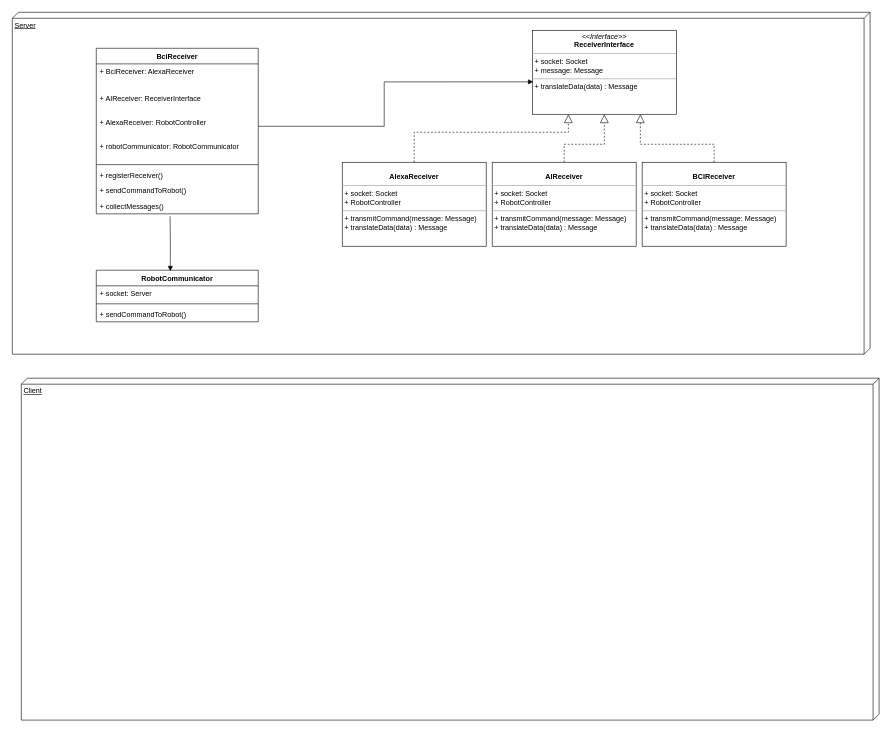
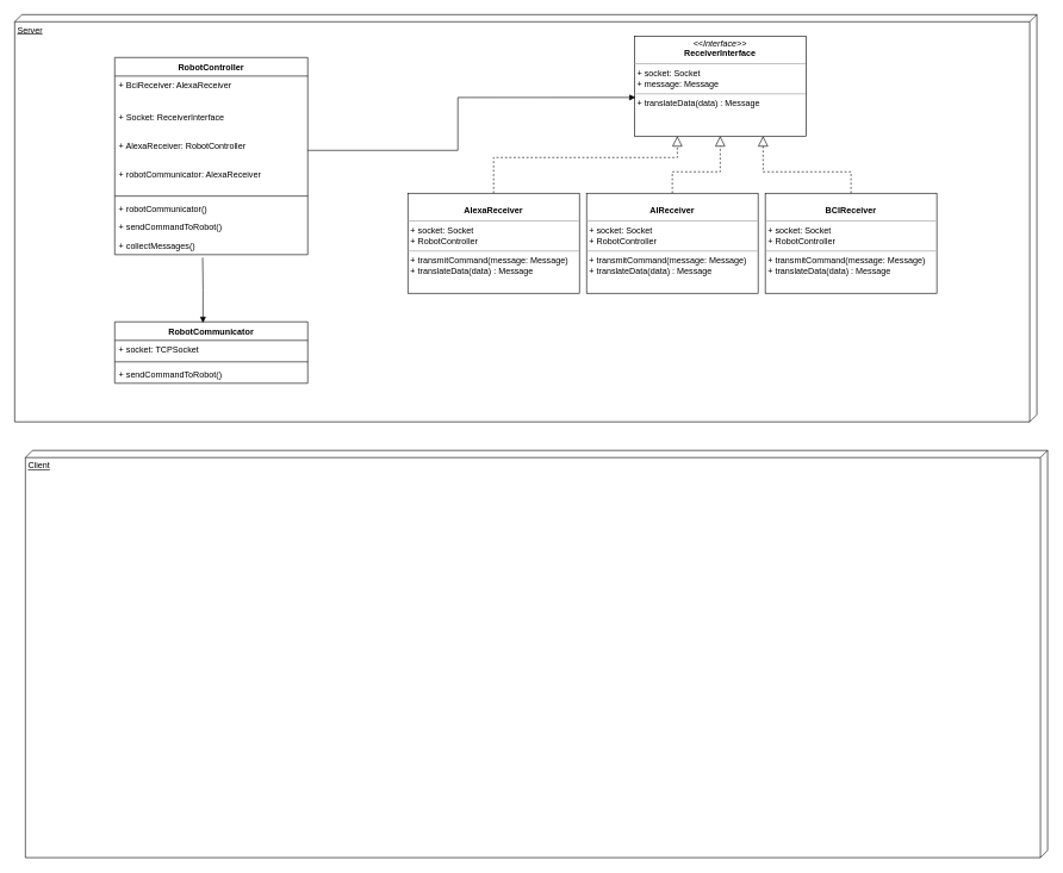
  <mxCell id="0" />
  <mxCell id="1" parent="0" />
  <mxCell id="2" value="Server" style="verticalAlign=top;align=left;spacingTop=8;spacingLeft=2;spacingRight=12;shape=cube;size=10;direction=south;fontStyle=4;html=1;" parent="1" vertex="1"><mxGeometry x="20" y="20" width="1430" height="570" as="geometry" /></mxCell>
  <mxCell id="3" value="&lt;p style=&quot;margin:0px;margin-top:4px;text-align:center;&quot;&gt;&lt;i&gt;&amp;lt;&amp;lt;Interface&amp;gt;&amp;gt;&lt;/i&gt;&lt;br&gt;&lt;b&gt;ReceiverInterface&lt;/b&gt;&lt;/p&gt;&lt;hr size=&quot;1&quot;&gt;&lt;p style=&quot;margin:0px;margin-left:4px;&quot;&gt;+ socket: Socket&lt;br&gt;&lt;/p&gt;&lt;p style=&quot;margin:0px;margin-left:4px;&quot;&gt;+ message: Message&lt;/p&gt;&lt;hr size=&quot;1&quot;&gt;&lt;p style=&quot;margin:0px;margin-left:4px;&quot;&gt;&lt;span style=&quot;background-color: initial;&quot;&gt;+ translateData(data) : Message&lt;/span&gt;&lt;br&gt;&lt;/p&gt;" style="verticalAlign=top;align=left;overflow=fill;fontSize=12;fontFamily=Helvetica;html=1;" parent="1" vertex="1"><mxGeometry x="887" y="50" width="240" height="140" as="geometry" /></mxCell>
  <mxCell id="4" value="&lt;p style=&quot;margin:0px;margin-top:4px;text-align:center;&quot;&gt;&lt;br&gt;&lt;b&gt;BCIReceiver&lt;/b&gt;&lt;/p&gt;&lt;hr size=&quot;1&quot;&gt;&lt;p style=&quot;margin:0px;margin-left:4px;&quot;&gt;+ socket: Socket&lt;br&gt;+ RobotController&lt;/p&gt;&lt;hr size=&quot;1&quot;&gt;&lt;p style=&quot;margin:0px;margin-left:4px;&quot;&gt;+ transmitCommand(message: Message)&lt;br&gt;&lt;/p&gt;&lt;p style=&quot;margin:0px;margin-left:4px;&quot;&gt;+ translateData(data) : Message&lt;/p&gt;" style="verticalAlign=top;align=left;overflow=fill;fontSize=12;fontFamily=Helvetica;html=1;" parent="1" vertex="1"><mxGeometry x="1070" y="270" width="240" height="140" as="geometry" /></mxCell>
  <mxCell id="5" value="" style="endArrow=block;dashed=1;endFill=0;endSize=12;html=1;rounded=0;entryX=0.75;entryY=1;entryDx=0;entryDy=0;exitX=0.5;exitY=0;exitDx=0;exitDy=0;edgeStyle=orthogonalEdgeStyle;" parent="1" source="4" target="3" edge="1"><mxGeometry width="160" relative="1" as="geometry"><mxPoint x="530" y="170" as="sourcePoint" /><mxPoint x="690" y="170" as="targetPoint" /><Array as="points"><mxPoint x="1190" y="240" /><mxPoint x="1067" y="240" /></Array></mxGeometry></mxCell>
- <mxCell id="6" value="BciReceiver" style="swimlane;fontStyle=1;align=center;verticalAlign=top;childLayout=stackLayout;horizontal=1;startSize=26;horizontalStack=0;resizeParent=1;resizeParentMax=0;resizeLast=0;collapsible=1;marginBottom=0;" parent="1" vertex="1"><mxGeometry x="160" y="80" width="270" height="276" as="geometry" /></mxCell>
+ <mxCell id="6" value="RobotController" style="swimlane;fontStyle=1;align=center;verticalAlign=top;childLayout=stackLayout;horizontal=1;startSize=26;horizontalStack=0;resizeParent=1;resizeParentMax=0;resizeLast=0;collapsible=1;marginBottom=0;" parent="1" vertex="1"><mxGeometry x="160" y="80" width="270" height="276" as="geometry" /></mxCell>
  <mxCell id="7" value="+ BciReceiver: AlexaReceiver" style="text;strokeColor=none;fillColor=none;align=left;verticalAlign=top;spacingLeft=4;spacingRight=4;overflow=hidden;rotatable=0;points=[[0,0.5],[1,0.5]];portConstraint=eastwest;" parent="6" vertex="1"><mxGeometry y="26" width="270" height="44" as="geometry" /></mxCell>
- <mxCell id="8" value="+ AIReceiver: ReceiverInterface" style="text;strokeColor=none;fillColor=none;align=left;verticalAlign=top;spacingLeft=4;spacingRight=4;overflow=hidden;rotatable=0;points=[[0,0.5],[1,0.5]];portConstraint=eastwest;" parent="6" vertex="1"><mxGeometry y="70" width="270" height="40" as="geometry" /></mxCell>
+ <mxCell id="8" value="+ Socket: ReceiverInterface" style="text;strokeColor=none;fillColor=none;align=left;verticalAlign=top;spacingLeft=4;spacingRight=4;overflow=hidden;rotatable=0;points=[[0,0.5],[1,0.5]];portConstraint=eastwest;" parent="6" vertex="1"><mxGeometry y="70" width="270" height="40" as="geometry" /></mxCell>
  <mxCell id="9" value="+ AlexaReceiver: RobotController" style="text;strokeColor=none;fillColor=none;align=left;verticalAlign=top;spacingLeft=4;spacingRight=4;overflow=hidden;rotatable=0;points=[[0,0.5],[1,0.5]];portConstraint=eastwest;" parent="6" vertex="1"><mxGeometry y="110" width="270" height="40" as="geometry" /></mxCell>
- <mxCell id="10" value="+ robotCommunicator: RobotCommunicator" style="text;strokeColor=none;fillColor=none;align=left;verticalAlign=top;spacingLeft=4;spacingRight=4;overflow=hidden;rotatable=0;points=[[0,0.5],[1,0.5]];portConstraint=eastwest;" parent="6" vertex="1"><mxGeometry y="150" width="270" height="40" as="geometry" /></mxCell>
+ <mxCell id="10" value="+ robotCommunicator: AlexaReceiver" style="text;strokeColor=none;fillColor=none;align=left;verticalAlign=top;spacingLeft=4;spacingRight=4;overflow=hidden;rotatable=0;points=[[0,0.5],[1,0.5]];portConstraint=eastwest;" parent="6" vertex="1"><mxGeometry y="150" width="270" height="40" as="geometry" /></mxCell>
  <mxCell id="11" value="" style="line;strokeWidth=1;fillColor=none;align=left;verticalAlign=middle;spacingTop=-1;spacingLeft=3;spacingRight=3;rotatable=0;labelPosition=right;points=[];portConstraint=eastwest;strokeColor=inherit;" parent="6" vertex="1"><mxGeometry y="190" width="270" height="8" as="geometry" /></mxCell>
- <mxCell id="12" value="+ registerReceiver()" style="text;strokeColor=none;fillColor=none;align=left;verticalAlign=top;spacingLeft=4;spacingRight=4;overflow=hidden;rotatable=0;points=[[0,0.5],[1,0.5]];portConstraint=eastwest;" parent="6" vertex="1"><mxGeometry y="198" width="270" height="26" as="geometry" /></mxCell>
+ <mxCell id="12" value="+ robotCommunicator()" style="text;strokeColor=none;fillColor=none;align=left;verticalAlign=top;spacingLeft=4;spacingRight=4;overflow=hidden;rotatable=0;points=[[0,0.5],[1,0.5]];portConstraint=eastwest;" parent="6" vertex="1"><mxGeometry y="198" width="270" height="26" as="geometry" /></mxCell>
  <mxCell id="13" value="+ sendCommandToRobot()" style="text;strokeColor=none;fillColor=none;align=left;verticalAlign=top;spacingLeft=4;spacingRight=4;overflow=hidden;rotatable=0;points=[[0,0.5],[1,0.5]];portConstraint=eastwest;" parent="6" vertex="1"><mxGeometry y="224" width="270" height="26" as="geometry" /></mxCell>
  <mxCell id="14" value="+ collectMessages()" style="text;strokeColor=none;fillColor=none;align=left;verticalAlign=top;spacingLeft=4;spacingRight=4;overflow=hidden;rotatable=0;points=[[0,0.5],[1,0.5]];portConstraint=eastwest;" parent="6" vertex="1"><mxGeometry y="250" width="270" height="26" as="geometry" /></mxCell>
  <mxCell id="15" value="" style="endArrow=block;endFill=1;html=1;edgeStyle=orthogonalEdgeStyle;align=left;verticalAlign=top;rounded=0;entryX=0.006;entryY=0.614;entryDx=0;entryDy=0;entryPerimeter=0;exitX=1;exitY=0.5;exitDx=0;exitDy=0;" parent="1" source="9" target="3" edge="1"><mxGeometry x="-1" relative="1" as="geometry"><mxPoint x="549" y="140" as="sourcePoint" /><mxPoint x="580" y="180" as="targetPoint" /><Array as="points"><mxPoint x="640" y="210" /><mxPoint x="640" y="136" /></Array></mxGeometry></mxCell>
  <mxCell id="16" value="&lt;p style=&quot;margin:0px;margin-top:4px;text-align:center;&quot;&gt;&lt;br&gt;&lt;b&gt;AIReceiver&lt;/b&gt;&lt;/p&gt;&lt;hr size=&quot;1&quot;&gt;&lt;p style=&quot;margin:0px;margin-left:4px;&quot;&gt;+ socket: Socket&lt;br&gt;+ RobotController&lt;/p&gt;&lt;hr size=&quot;1&quot;&gt;&lt;p style=&quot;margin:0px;margin-left:4px;&quot;&gt;+ transmitCommand(message: Message)&lt;br&gt;&lt;/p&gt;&lt;p style=&quot;margin:0px;margin-left:4px;&quot;&gt;+ translateData(data) : Message&lt;/p&gt;" style="verticalAlign=top;align=left;overflow=fill;fontSize=12;fontFamily=Helvetica;html=1;" parent="1" vertex="1"><mxGeometry x="820" y="270" width="240" height="140" as="geometry" /></mxCell>
  <mxCell id="17" value="&lt;p style=&quot;margin:0px;margin-top:4px;text-align:center;&quot;&gt;&lt;br&gt;&lt;b&gt;AlexaReceiver&lt;/b&gt;&lt;/p&gt;&lt;hr size=&quot;1&quot;&gt;&lt;p style=&quot;margin:0px;margin-left:4px;&quot;&gt;+ socket: Socket&lt;br&gt;+ RobotController&lt;/p&gt;&lt;hr size=&quot;1&quot;&gt;&lt;p style=&quot;margin:0px;margin-left:4px;&quot;&gt;+ transmitCommand(message: Message)&lt;br&gt;&lt;/p&gt;&lt;p style=&quot;margin:0px;margin-left:4px;&quot;&gt;+ translateData(data) : Message&lt;/p&gt;" style="verticalAlign=top;align=left;overflow=fill;fontSize=12;fontFamily=Helvetica;html=1;" parent="1" vertex="1"><mxGeometry x="570" y="270" width="240" height="140" as="geometry" /></mxCell>
  <mxCell id="18" value="" style="endArrow=block;dashed=1;endFill=0;endSize=12;html=1;rounded=0;entryX=0.5;entryY=1;entryDx=0;entryDy=0;exitX=0.5;exitY=0;exitDx=0;exitDy=0;edgeStyle=orthogonalEdgeStyle;" parent="1" source="16" target="3" edge="1"><mxGeometry width="160" relative="1" as="geometry"><mxPoint x="1200" y="280" as="sourcePoint" /><mxPoint x="1017" y="200" as="targetPoint" /><Array as="points"><mxPoint x="940" y="240" /><mxPoint x="1007" y="240" /></Array></mxGeometry></mxCell>
  <mxCell id="19" value="" style="endArrow=block;dashed=1;endFill=0;endSize=12;html=1;rounded=0;entryX=0.25;entryY=1;entryDx=0;entryDy=0;exitX=0.5;exitY=0;exitDx=0;exitDy=0;edgeStyle=orthogonalEdgeStyle;" parent="1" source="17" target="3" edge="1"><mxGeometry width="160" relative="1" as="geometry"><mxPoint x="950" y="280" as="sourcePoint" /><mxPoint x="957" y="200" as="targetPoint" /><Array as="points"><mxPoint x="690" y="220" /><mxPoint x="947" y="220" /></Array></mxGeometry></mxCell>
  <mxCell id="20" value="RobotCommunicator" style="swimlane;fontStyle=1;align=center;verticalAlign=top;childLayout=stackLayout;horizontal=1;startSize=26;horizontalStack=0;resizeParent=1;resizeParentMax=0;resizeLast=0;collapsible=1;marginBottom=0;" parent="1" vertex="1"><mxGeometry x="160" y="450" width="270" height="86" as="geometry" /></mxCell>
- <mxCell id="21" value="+ socket: Server" style="text;strokeColor=none;fillColor=none;align=left;verticalAlign=top;spacingLeft=4;spacingRight=4;overflow=hidden;rotatable=0;points=[[0,0.5],[1,0.5]];portConstraint=eastwest;" parent="20" vertex="1"><mxGeometry y="26" width="270" height="26" as="geometry" /></mxCell>
+ <mxCell id="21" value="+ socket: TCPSocket" style="text;strokeColor=none;fillColor=none;align=left;verticalAlign=top;spacingLeft=4;spacingRight=4;overflow=hidden;rotatable=0;points=[[0,0.5],[1,0.5]];portConstraint=eastwest;" parent="20" vertex="1"><mxGeometry y="26" width="270" height="26" as="geometry" /></mxCell>
  <mxCell id="22" value="" style="line;strokeWidth=1;fillColor=none;align=left;verticalAlign=middle;spacingTop=-1;spacingLeft=3;spacingRight=3;rotatable=0;labelPosition=right;points=[];portConstraint=eastwest;strokeColor=inherit;" parent="20" vertex="1"><mxGeometry y="52" width="270" height="8" as="geometry" /></mxCell>
  <mxCell id="23" value="+ sendCommandToRobot() " style="text;strokeColor=none;fillColor=none;align=left;verticalAlign=top;spacingLeft=4;spacingRight=4;overflow=hidden;rotatable=0;points=[[0,0.5],[1,0.5]];portConstraint=eastwest;" parent="20" vertex="1"><mxGeometry y="60" width="270" height="26" as="geometry" /></mxCell>
  <mxCell id="24" value="" style="endArrow=block;endFill=1;html=1;edgeStyle=orthogonalEdgeStyle;align=left;verticalAlign=top;rounded=0;entryX=0.457;entryY=0.018;entryDx=0;entryDy=0;entryPerimeter=0;" parent="1" target="20" edge="1"><mxGeometry x="-1" relative="1" as="geometry"><mxPoint x="283" y="360" as="sourcePoint" /><mxPoint x="730" y="410" as="targetPoint" /></mxGeometry></mxCell>
  <mxCell id="25" value="Client" style="verticalAlign=top;align=left;spacingTop=8;spacingLeft=2;spacingRight=12;shape=cube;size=10;direction=south;fontStyle=4;html=1;" vertex="1" parent="1"><mxGeometry x="35" y="630" width="1430" height="570" as="geometry" /></mxCell>
